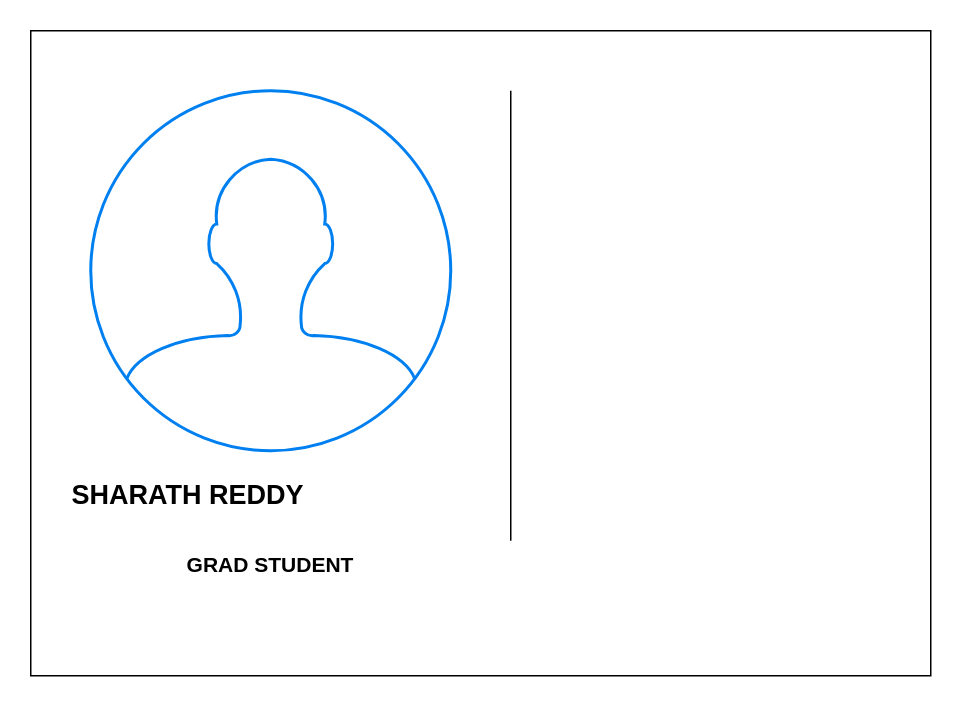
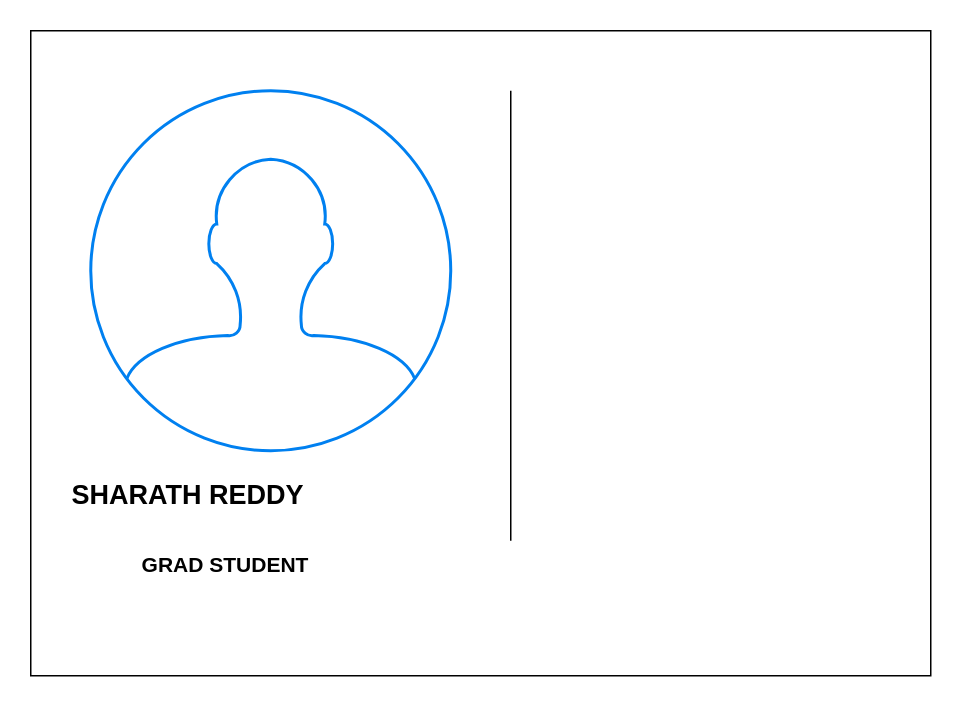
  <mxCell id="0" />
  <mxCell id="1" parent="0" />
  <mxCell id="2" value="" style="rounded=0;whiteSpace=wrap;html=1;" vertex="1" parent="1"><mxGeometry x="20" y="20" width="600" height="430" as="geometry" /></mxCell>
  <mxCell id="3" value="" style="html=1;verticalLabelPosition=bottom;align=center;labelBackgroundColor=#ffffff;verticalAlign=top;strokeWidth=2;strokeColor=#0080F0;shadow=0;dashed=0;shape=mxgraph.ios7.icons.user;" vertex="1" parent="1"><mxGeometry x="60" y="60" width="240" height="240" as="geometry" /></mxCell>
  <mxCell id="4" value="" style="endArrow=none;html=1;rounded=0;fontSize=12;startSize=8;endSize=8;curved=1;" edge="1" parent="1"><mxGeometry width="50" height="50" relative="1" as="geometry"><mxPoint x="340" y="360" as="sourcePoint" /><mxPoint x="340" y="60" as="targetPoint" /></mxGeometry></mxCell>
  <mxCell id="5" value="&lt;b&gt;&lt;font style=&quot;font-size: 18px;&quot;&gt;SHARATH REDDY&lt;/font&gt;&lt;/b&gt;" style="text;html=1;align=center;verticalAlign=middle;whiteSpace=wrap;rounded=0;fontSize=16;" vertex="1" parent="1"><mxGeometry x="25" y="315" width="200" height="30" as="geometry" /></mxCell>
- <mxCell id="6" value="&lt;b style=&quot;&quot;&gt;&lt;font style=&quot;font-size: 14px;&quot;&gt;GRAD STUDENT&lt;/font&gt;&lt;/b&gt;" style="text;html=1;align=center;verticalAlign=middle;whiteSpace=wrap;rounded=0;fontSize=16;" vertex="1" parent="1"><mxGeometry x="80" y="360" width="200" height="30" as="geometry" /></mxCell>
+ <mxCell id="6" value="&lt;b style=&quot;&quot;&gt;&lt;font style=&quot;font-size: 14px;&quot;&gt;GRAD STUDENT&lt;/font&gt;&lt;/b&gt;" style="text;html=1;align=center;verticalAlign=middle;whiteSpace=wrap;rounded=0;fontSize=16;" vertex="1" parent="1"><mxGeometry x="50" y="360" width="200" height="30" as="geometry" /></mxCell>
